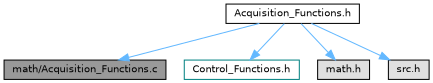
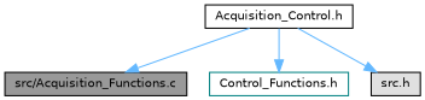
  digraph {
    node [color=black fillcolor=white fontname=Helvetica fontsize=10 shape=box style=filled]
    edge [color=steelblue1 fontname=Helvetica fontsize=10 labelfontname=Helvetica labelfontsize=10 style=solid]
-   n1 [fillcolor=grey60 fontcolor=black height=0.2 label="math/Acquisition_Functions.c" width=0.4]
-   n2 [height=0.2 label="Acquisition_Functions.h" width=0.4]
+   n1 [fillcolor=grey60 fontcolor=black height=0.2 label="src/Acquisition_Functions.c" width=0.4]
+   n2 [height=0.2 label="Acquisition_Control.h" width=0.4]
    n3 [color=teal height=0.2 label="Control_Functions.h" width=0.4]
-   n4 [fillcolor="#E0E0E0" height=0.2 label="math.h" width=0.4]
    n5 [fillcolor="#E0E0E0" height=0.2 label="src.h" width=0.4]
    n2 -> n1
    n2 -> n3
-   n2 -> n4
    n2 -> n5
  }
